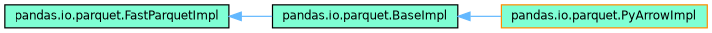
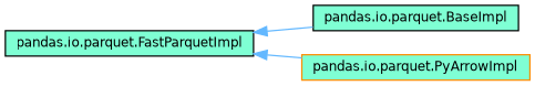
  digraph {
    rankdir=LR
    node [color=black fillcolor=aquamarine fontname=Helvetica fontsize=10 shape=box style=filled]
    edge [color=steelblue1 dir=back fontname=Helvetica fontsize=10 labelfontname=Helvetica labelfontsize=10 style=solid]
    n1 [fontcolor=black height=0.2 label="pandas.io.parquet.BaseImpl" width=0.4]
    n2 [color=darkorange height=0.2 label="pandas.io.parquet.PyArrowImpl" width=0.4]
    n3 [height=0.2 label="pandas.io.parquet.FastParquetImpl" width=0.4]
-   n1 -> n2
+   n3 -> n2
    n3 -> n1
  }
